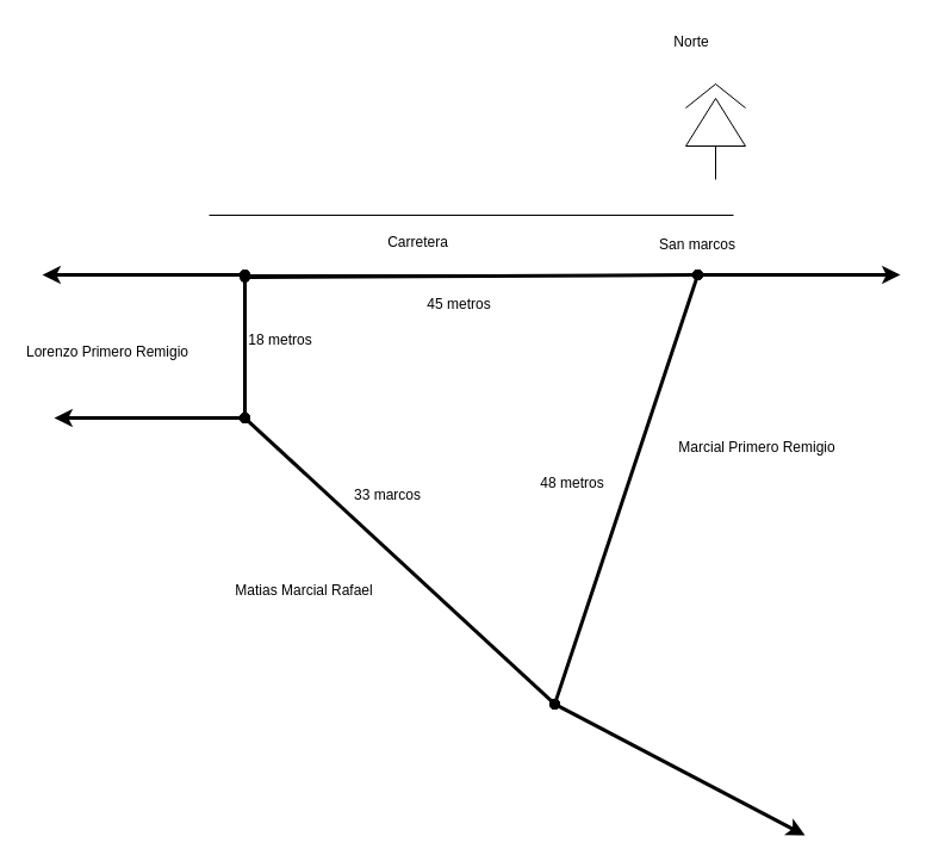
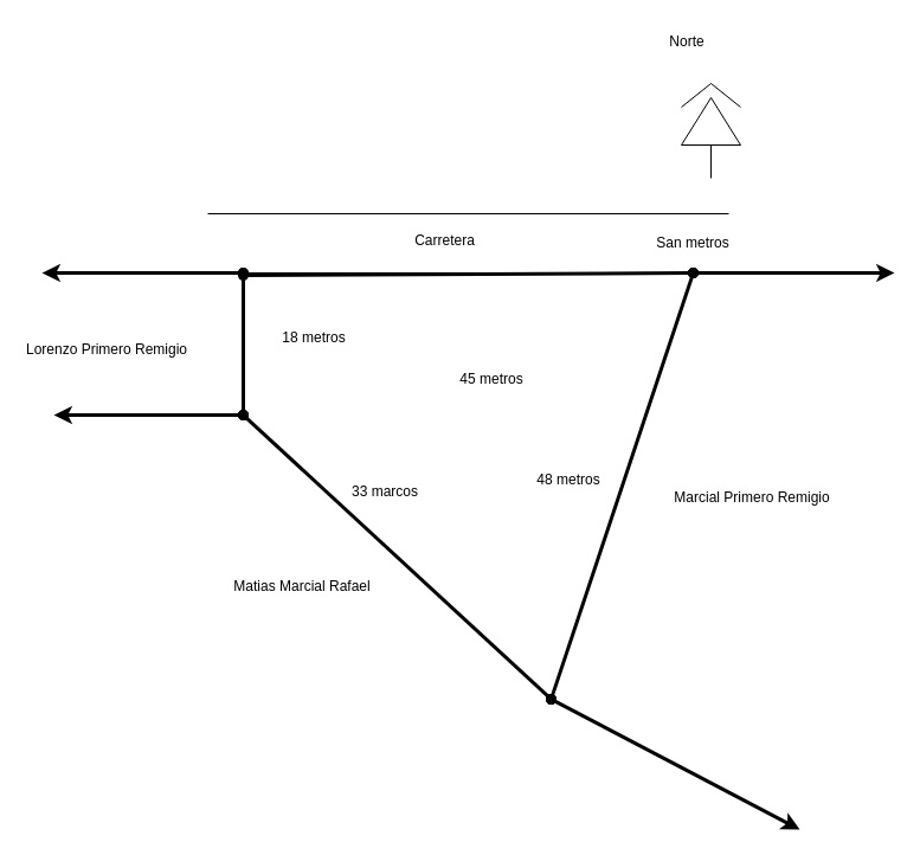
  <mxCell id="0" />
  <mxCell id="1" parent="0" />
  <mxCell id="2" value="" style="endArrow=none;html=1;rounded=0;" edge="1" parent="1"><mxGeometry width="50" height="50" relative="1" as="geometry"><mxPoint x="175" y="230" as="sourcePoint" /><mxPoint x="615" y="230" as="targetPoint" /></mxGeometry></mxCell>
  <mxCell id="3" value="" style="endArrow=none;html=1;rounded=0;" edge="1" parent="1"><mxGeometry width="50" height="50" relative="1" as="geometry"><mxPoint x="175" y="180" as="sourcePoint" /><mxPoint x="615" y="180" as="targetPoint" /></mxGeometry></mxCell>
- <mxCell id="4" value="Carretera" style="text;html=1;align=center;verticalAlign=middle;resizable=0;points=[];autosize=1;strokeColor=none;fillColor=none;" vertex="1" parent="1"><mxGeometry x="315" y="188" width="70" height="30" as="geometry" /></mxCell>
- <mxCell id="5" value="San marcos" style="text;html=1;strokeColor=none;fillColor=none;align=center;verticalAlign=middle;whiteSpace=wrap;rounded=0;" vertex="1" parent="1"><mxGeometry x="535" y="190" width="100" height="30" as="geometry" /></mxCell>
+ <mxCell id="4" value="Carretera" style="text;html=1;align=center;verticalAlign=middle;resizable=0;points=[];autosize=1;strokeColor=none;fillColor=none;" vertex="1" parent="1"><mxGeometry x="340" y="188" width="70" height="30" as="geometry" /></mxCell>
+ <mxCell id="5" value="San metros" style="text;html=1;strokeColor=none;fillColor=none;align=center;verticalAlign=middle;whiteSpace=wrap;rounded=0;" vertex="1" parent="1"><mxGeometry x="535" y="190" width="100" height="30" as="geometry" /></mxCell>
  <mxCell id="6" value="" style="endArrow=oval;html=1;rounded=0;strokeWidth=3;startArrow=oval;startFill=1;endFill=1;" edge="1" parent="1"><mxGeometry width="50" height="50" relative="1" as="geometry"><mxPoint x="205" y="232" as="sourcePoint" /><mxPoint x="585" y="230" as="targetPoint" /></mxGeometry></mxCell>
- <mxCell id="7" value="45 metros" style="text;html=1;strokeColor=none;fillColor=none;align=center;verticalAlign=middle;whiteSpace=wrap;rounded=0;" vertex="1" parent="1"><mxGeometry x="355" y="240" width="60" height="30" as="geometry" /></mxCell>
+ <mxCell id="7" value="45 metros" style="text;html=1;strokeColor=none;fillColor=none;align=center;verticalAlign=middle;whiteSpace=wrap;rounded=0;" vertex="1" parent="1"><mxGeometry x="385" y="305" width="60" height="30" as="geometry" /></mxCell>
  <mxCell id="8" value="" style="shape=mxgraph.pid.vessels.vent_(cover);html=1;pointerEvents=1;align=center;verticalLabelPosition=bottom;verticalAlign=top;dashed=0;" vertex="1" parent="1"><mxGeometry x="575" y="70" width="50" height="80" as="geometry" /></mxCell>
  <mxCell id="9" value="Norte" style="text;html=1;strokeColor=none;fillColor=none;align=center;verticalAlign=middle;whiteSpace=wrap;rounded=0;" vertex="1" parent="1"><mxGeometry x="550" y="20" width="60" height="30" as="geometry" /></mxCell>
  <mxCell id="10" value="" style="endArrow=oval;html=1;rounded=0;strokeWidth=3;startArrow=oval;startFill=1;endFill=1;" edge="1" parent="1"><mxGeometry width="50" height="50" relative="1" as="geometry"><mxPoint x="465" y="590" as="sourcePoint" /><mxPoint x="585" y="230" as="targetPoint" /></mxGeometry></mxCell>
  <mxCell id="11" value="48 metros" style="text;html=1;strokeColor=none;fillColor=none;align=center;verticalAlign=middle;whiteSpace=wrap;rounded=0;" vertex="1" parent="1"><mxGeometry x="450" y="390" width="60" height="30" as="geometry" /></mxCell>
  <mxCell id="12" value="" style="endArrow=oval;html=1;rounded=0;strokeWidth=3;startArrow=oval;startFill=1;endFill=1;" edge="1" parent="1"><mxGeometry width="50" height="50" relative="1" as="geometry"><mxPoint x="465" y="590" as="sourcePoint" /><mxPoint x="205" y="350" as="targetPoint" /></mxGeometry></mxCell>
  <mxCell id="13" value="33 marcos" style="text;html=1;strokeColor=none;fillColor=none;align=center;verticalAlign=middle;whiteSpace=wrap;rounded=0;" vertex="1" parent="1"><mxGeometry x="295" y="400" width="60" height="30" as="geometry" /></mxCell>
  <mxCell id="14" value="" style="endArrow=oval;html=1;rounded=0;strokeWidth=3;startArrow=oval;startFill=1;endFill=1;" edge="1" parent="1"><mxGeometry width="50" height="50" relative="1" as="geometry"><mxPoint x="205" y="230" as="sourcePoint" /><mxPoint x="205" y="350" as="targetPoint" /></mxGeometry></mxCell>
- <mxCell id="15" value="18 metros" style="text;html=1;strokeColor=none;fillColor=none;align=center;verticalAlign=middle;whiteSpace=wrap;rounded=0;" vertex="1" parent="1"><mxGeometry x="205" y="270" width="60" height="30" as="geometry" /></mxCell>
- <mxCell id="16" value="Marcial Primero Remigio" style="text;html=1;strokeColor=none;fillColor=none;align=center;verticalAlign=middle;whiteSpace=wrap;rounded=0;" vertex="1" parent="1"><mxGeometry x="565" y="360" width="140" height="30" as="geometry" /></mxCell>
+ <mxCell id="15" value="18 metros" style="text;html=1;strokeColor=none;fillColor=none;align=center;verticalAlign=middle;whiteSpace=wrap;rounded=0;" vertex="1" parent="1"><mxGeometry x="235" y="270" width="60" height="30" as="geometry" /></mxCell>
+ <mxCell id="16" value="Marcial Primero Remigio" style="text;html=1;strokeColor=none;fillColor=none;align=center;verticalAlign=middle;whiteSpace=wrap;rounded=0;" vertex="1" parent="1"><mxGeometry x="565" y="405" width="140" height="30" as="geometry" /></mxCell>
  <mxCell id="17" value="Lorenzo Primero Remigio" style="text;html=1;strokeColor=none;fillColor=none;align=center;verticalAlign=middle;whiteSpace=wrap;rounded=0;" vertex="1" parent="1"><mxGeometry x="20" y="280" width="140" height="30" as="geometry" /></mxCell>
  <mxCell id="18" value="Matias Marcial Rafael" style="text;html=1;strokeColor=none;fillColor=none;align=center;verticalAlign=middle;whiteSpace=wrap;rounded=0;" vertex="1" parent="1"><mxGeometry x="185" y="480" width="140" height="30" as="geometry" /></mxCell>
  <mxCell id="19" value="" style="endArrow=classic;html=1;rounded=0;strokeWidth=3;startArrow=oval;startFill=1;endFill=1;" edge="1" parent="1"><mxGeometry width="50" height="50" relative="1" as="geometry"><mxPoint x="465" y="590" as="sourcePoint" /><mxPoint x="675" y="700" as="targetPoint" /></mxGeometry></mxCell>
  <mxCell id="20" value="" style="endArrow=oval;html=1;rounded=0;strokeWidth=3;startArrow=classic;startFill=1;endFill=1;" edge="1" parent="1"><mxGeometry width="50" height="50" relative="1" as="geometry"><mxPoint x="45" y="350" as="sourcePoint" /><mxPoint x="205" y="350" as="targetPoint" /></mxGeometry></mxCell>
  <mxCell id="21" value="" style="endArrow=classic;html=1;rounded=0;strokeWidth=3;startArrow=oval;startFill=1;endFill=1;" edge="1" parent="1"><mxGeometry width="50" height="50" relative="1" as="geometry"><mxPoint x="585" y="230" as="sourcePoint" /><mxPoint x="755" y="230" as="targetPoint" /></mxGeometry></mxCell>
  <mxCell id="22" value="" style="endArrow=oval;html=1;rounded=0;strokeWidth=3;startArrow=classic;startFill=1;endFill=1;" edge="1" parent="1"><mxGeometry width="50" height="50" relative="1" as="geometry"><mxPoint x="35" y="230" as="sourcePoint" /><mxPoint x="205" y="230" as="targetPoint" /></mxGeometry></mxCell>
